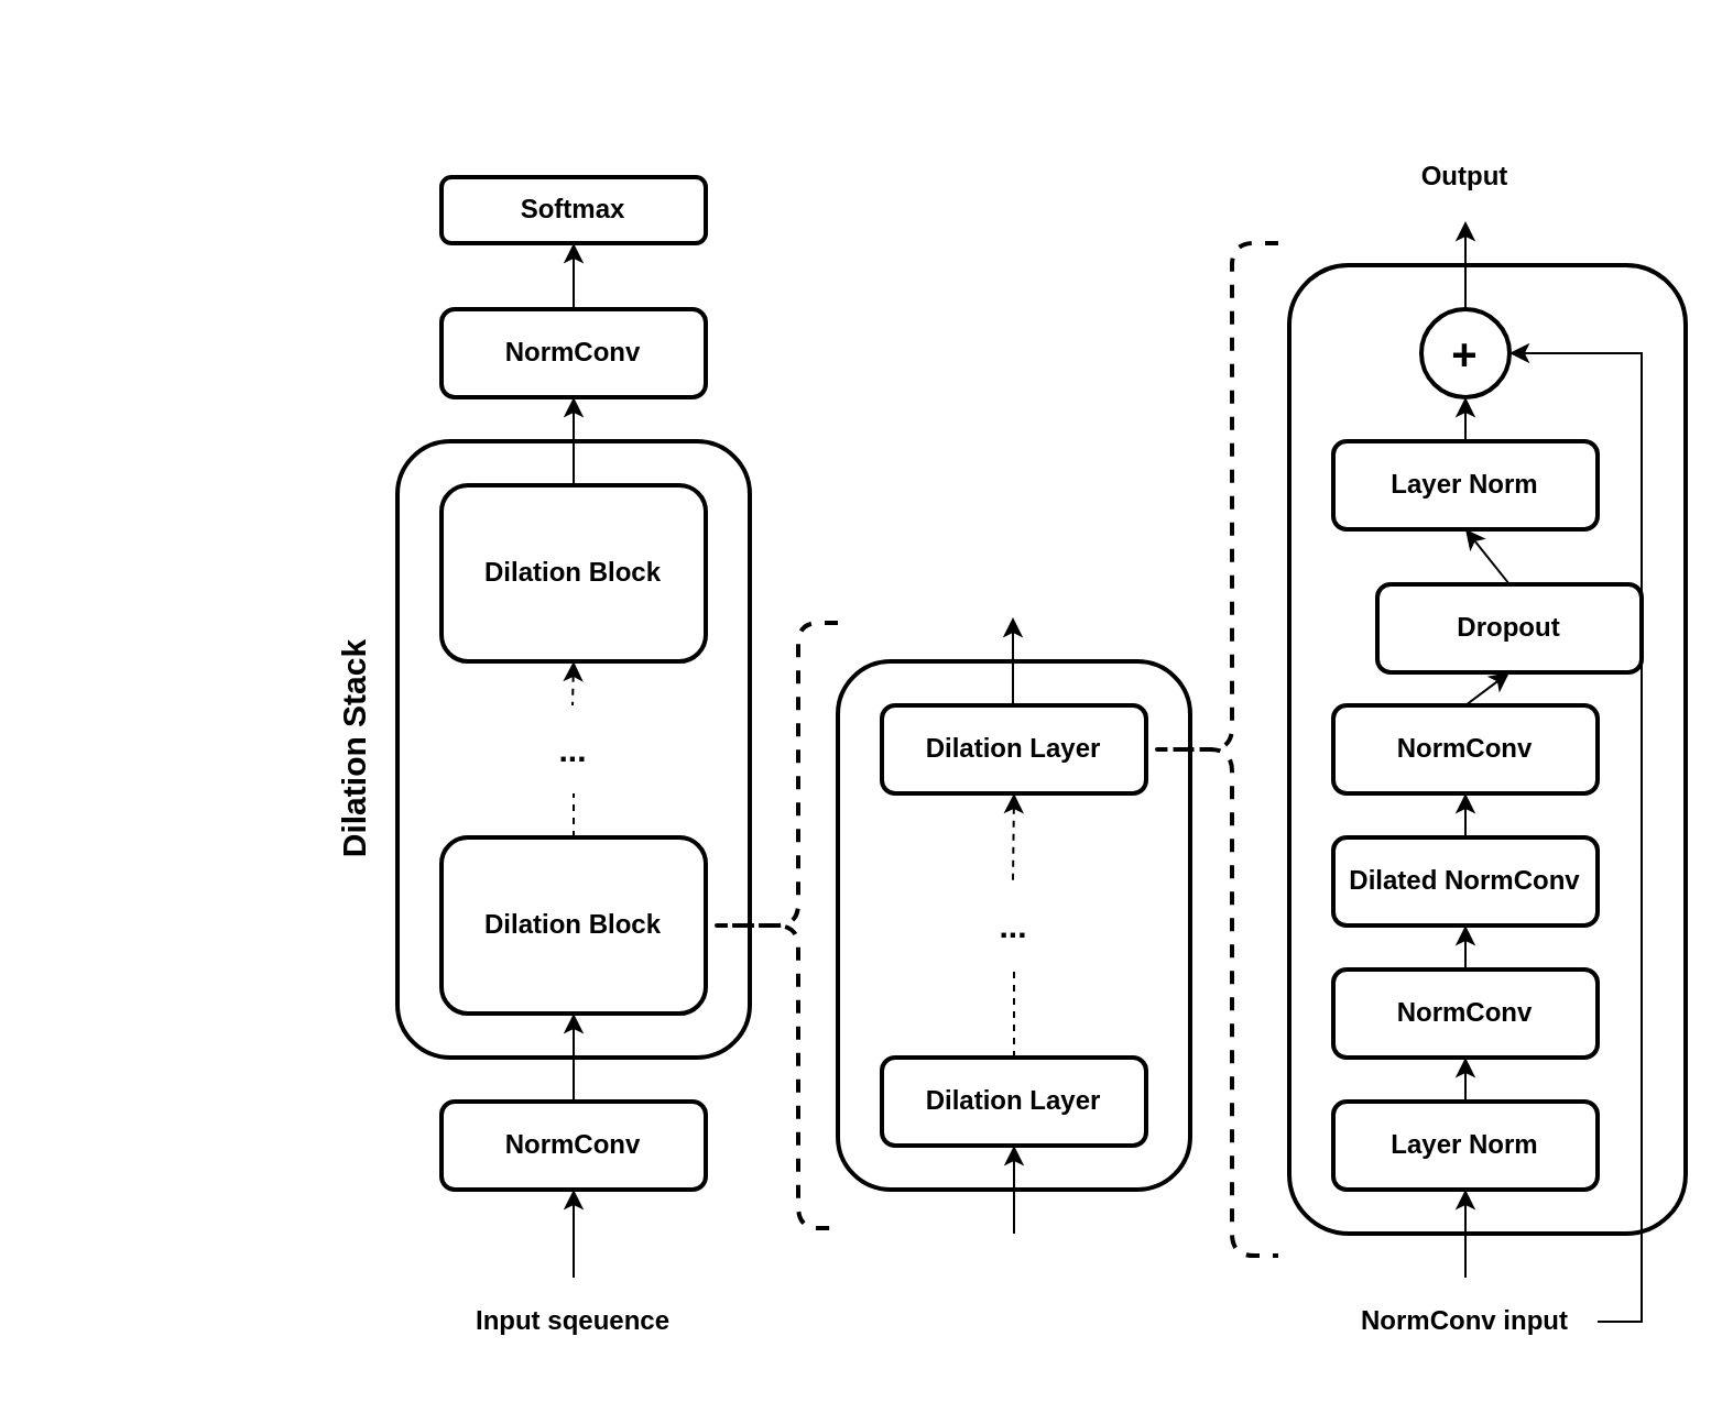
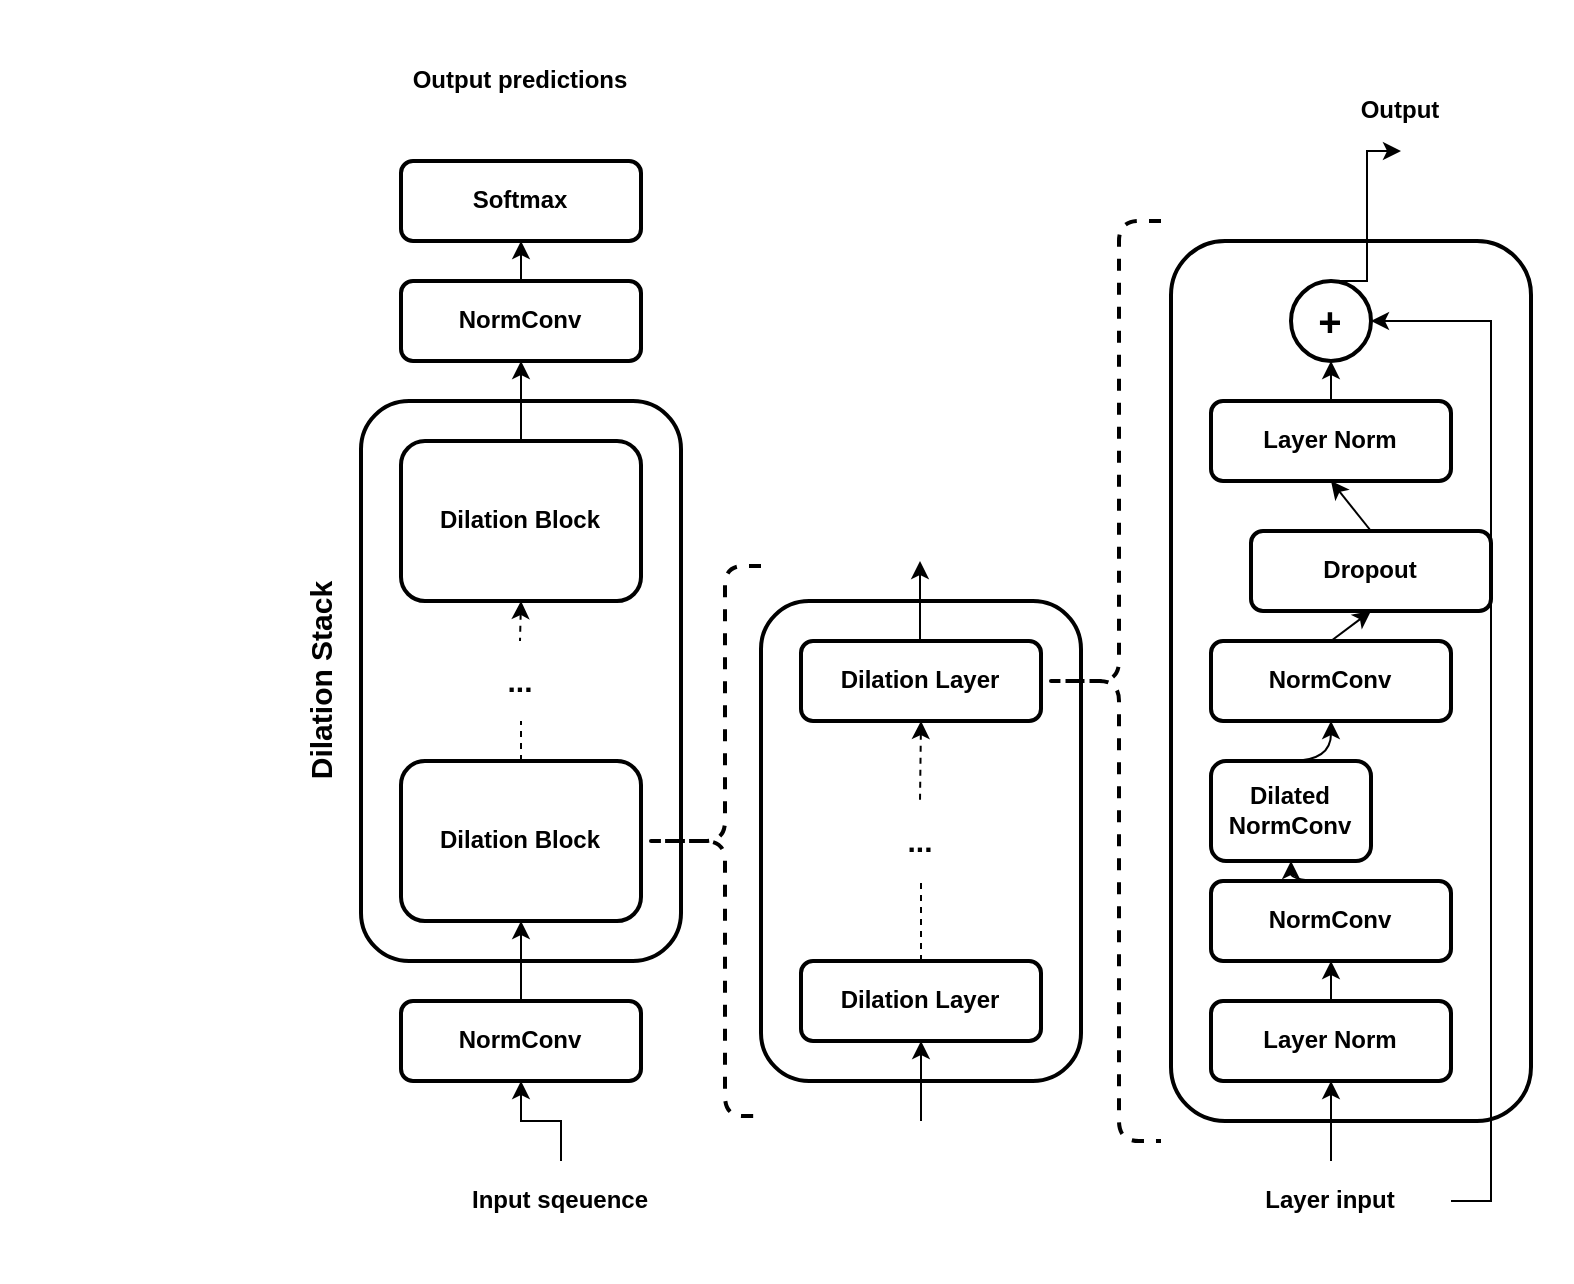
  <mxCell id="0" />
  <mxCell id="1" parent="0" />
  <mxCell id="2" style="edgeStyle=orthogonalEdgeStyle;rounded=0;orthogonalLoop=1;jettySize=auto;html=1;exitX=0.5;exitY=0;exitDx=0;exitDy=0;entryX=0.5;entryY=1;entryDx=0;entryDy=0;" edge="1" parent="1" source="3" target="5"><mxGeometry relative="1" as="geometry" /></mxCell>
- <mxCell id="3" value="&lt;b&gt;Input sqeuence&lt;/b&gt;" style="text;html=1;strokeColor=none;fillColor=none;align=center;verticalAlign=middle;whiteSpace=wrap;rounded=0;" vertex="1" parent="1"><mxGeometry x="200" y="580" width="120" height="40" as="geometry" /></mxCell>
+ <mxCell id="3" value="&lt;b&gt;Input sqeuence&lt;/b&gt;" style="text;html=1;strokeColor=none;fillColor=none;align=center;verticalAlign=middle;whiteSpace=wrap;rounded=0;" vertex="1" parent="1"><mxGeometry x="220" y="580" width="120" height="40" as="geometry" /></mxCell>
  <mxCell id="4" style="edgeStyle=orthogonalEdgeStyle;rounded=0;orthogonalLoop=1;jettySize=auto;html=1;exitX=0.5;exitY=0;exitDx=0;exitDy=0;entryX=0.5;entryY=1;entryDx=0;entryDy=0;" edge="1" parent="1" source="5" target="6"><mxGeometry relative="1" as="geometry" /></mxCell>
  <mxCell id="5" value="&lt;b&gt;NormConv&lt;/b&gt;" style="rounded=1;whiteSpace=wrap;html=1;strokeWidth=2;fillColor=none;" vertex="1" parent="1"><mxGeometry x="200" y="500" width="120" height="40" as="geometry" /></mxCell>
  <mxCell id="6" value="&lt;b&gt;Dilation Block&lt;/b&gt;" style="rounded=1;whiteSpace=wrap;html=1;strokeWidth=2;fillColor=none;" vertex="1" parent="1"><mxGeometry x="200" y="380" width="120" height="80" as="geometry" /></mxCell>
  <mxCell id="7" value="" style="endArrow=none;dashed=1;html=1;exitX=0.5;exitY=0;exitDx=0;exitDy=0;" edge="1" parent="1" source="6"><mxGeometry width="50" height="50" relative="1" as="geometry"><mxPoint x="320" y="460" as="sourcePoint" /><mxPoint x="260" y="360" as="targetPoint" /></mxGeometry></mxCell>
  <mxCell id="8" value="" style="endArrow=none;dashed=1;html=1;startArrow=classic;startFill=1;" edge="1" parent="1"><mxGeometry width="50" height="50" relative="1" as="geometry"><mxPoint x="260" y="300" as="sourcePoint" /><mxPoint x="259.5" y="320" as="targetPoint" /></mxGeometry></mxCell>
  <mxCell id="9" style="edgeStyle=orthogonalEdgeStyle;rounded=0;orthogonalLoop=1;jettySize=auto;html=1;exitX=0.5;exitY=0;exitDx=0;exitDy=0;entryX=0.5;entryY=1;entryDx=0;entryDy=0;startArrow=none;startFill=0;strokeWidth=1;" edge="1" parent="1" source="10" target="13"><mxGeometry relative="1" as="geometry" /></mxCell>
  <mxCell id="10" value="&lt;b&gt;Dilation Block&lt;/b&gt;" style="rounded=1;whiteSpace=wrap;html=1;strokeWidth=2;fillColor=none;" vertex="1" parent="1"><mxGeometry x="200" y="220" width="120" height="80" as="geometry" /></mxCell>
  <mxCell id="11" value="&lt;b&gt;&lt;font style=&quot;font-size: 15px&quot;&gt;...&lt;/font&gt;&lt;/b&gt;" style="text;html=1;strokeColor=none;fillColor=none;align=center;verticalAlign=middle;whiteSpace=wrap;rounded=0;" vertex="1" parent="1"><mxGeometry x="200" y="320" width="120" height="40" as="geometry" /></mxCell>
  <mxCell id="12" style="edgeStyle=elbowEdgeStyle;rounded=0;orthogonalLoop=1;jettySize=auto;html=1;exitX=0.5;exitY=0;exitDx=0;exitDy=0;entryX=0.5;entryY=1;entryDx=0;entryDy=0;startArrow=none;startFill=0;strokeWidth=1;" edge="1" parent="1" source="13" target="14"><mxGeometry relative="1" as="geometry" /></mxCell>
  <mxCell id="13" value="&lt;b&gt;NormConv&lt;/b&gt;" style="rounded=1;whiteSpace=wrap;html=1;strokeWidth=2;fillColor=none;" vertex="1" parent="1"><mxGeometry x="200" y="140" width="120" height="40" as="geometry" /></mxCell>
- <mxCell id="14" value="&lt;b&gt;Softmax&lt;/b&gt;" style="rounded=1;whiteSpace=wrap;html=1;strokeWidth=2;fillColor=none;" vertex="1" parent="1"><mxGeometry x="200" y="80" width="120" height="30" as="geometry" /></mxCell>
+ <mxCell id="14" value="&lt;b&gt;Softmax&lt;/b&gt;" style="rounded=1;whiteSpace=wrap;html=1;strokeWidth=2;fillColor=none;" vertex="1" parent="1"><mxGeometry x="200" y="80" width="120" height="40" as="geometry" /></mxCell>
  <mxCell id="15" value="&lt;b&gt;Dilation Layer&lt;/b&gt;" style="rounded=1;whiteSpace=wrap;html=1;strokeWidth=2;fillColor=none;" vertex="1" parent="1"><mxGeometry x="400" y="480" width="120" height="40" as="geometry" /></mxCell>
  <mxCell id="16" value="" style="endArrow=none;dashed=1;html=1;strokeWidth=1;exitX=0.5;exitY=0;exitDx=0;exitDy=0;" edge="1" parent="1" source="15"><mxGeometry width="50" height="50" relative="1" as="geometry"><mxPoint x="320" y="480" as="sourcePoint" /><mxPoint x="460" y="440" as="targetPoint" /></mxGeometry></mxCell>
  <mxCell id="17" value="&lt;b&gt;&lt;font style=&quot;font-size: 15px&quot;&gt;...&lt;/font&gt;&lt;/b&gt;" style="text;html=1;strokeColor=none;fillColor=none;align=center;verticalAlign=middle;whiteSpace=wrap;rounded=0;" vertex="1" parent="1"><mxGeometry x="400" y="400" width="120" height="40" as="geometry" /></mxCell>
  <mxCell id="18" value="" style="endArrow=none;dashed=1;html=1;startArrow=classic;startFill=1;exitX=0.5;exitY=1;exitDx=0;exitDy=0;" edge="1" parent="1" source="19"><mxGeometry width="50" height="50" relative="1" as="geometry"><mxPoint x="459.5" y="360" as="sourcePoint" /><mxPoint x="459.5" y="400" as="targetPoint" /></mxGeometry></mxCell>
  <mxCell id="19" value="&lt;b&gt;Dilation Layer&lt;/b&gt;" style="rounded=1;whiteSpace=wrap;html=1;strokeWidth=2;fillColor=none;" vertex="1" parent="1"><mxGeometry x="400" y="320" width="120" height="40" as="geometry" /></mxCell>
  <mxCell id="20" value="" style="rounded=1;whiteSpace=wrap;html=1;strokeWidth=2;fillColor=none;" vertex="1" parent="1"><mxGeometry x="380" y="300" width="160" height="240" as="geometry" /></mxCell>
  <mxCell id="21" value="" style="endArrow=classic;html=1;strokeWidth=1;entryX=0.5;entryY=1;entryDx=0;entryDy=0;" edge="1" parent="1" target="15"><mxGeometry width="50" height="50" relative="1" as="geometry"><mxPoint x="460" y="560" as="sourcePoint" /><mxPoint x="470" y="580" as="targetPoint" /></mxGeometry></mxCell>
  <mxCell id="22" value="" style="endArrow=classic;html=1;strokeWidth=1;entryX=0.5;entryY=1;entryDx=0;entryDy=0;" edge="1" parent="1"><mxGeometry width="50" height="50" relative="1" as="geometry"><mxPoint x="459.5" y="320" as="sourcePoint" /><mxPoint x="459.5" y="280" as="targetPoint" /></mxGeometry></mxCell>
  <mxCell id="23" value="" style="rounded=1;whiteSpace=wrap;html=1;strokeWidth=2;fillColor=none;" vertex="1" parent="1"><mxGeometry x="585" y="120" width="180" height="440" as="geometry" /></mxCell>
  <mxCell id="24" style="edgeStyle=orthogonalEdgeStyle;curved=1;rounded=0;orthogonalLoop=1;jettySize=auto;html=1;exitX=0.5;exitY=0;exitDx=0;exitDy=0;entryX=0.5;entryY=1;entryDx=0;entryDy=0;startArrow=none;startFill=0;strokeWidth=1;" edge="1" parent="1" source="25" target="27"><mxGeometry relative="1" as="geometry" /></mxCell>
  <mxCell id="25" value="&lt;b&gt;Layer Norm&lt;/b&gt;" style="rounded=1;whiteSpace=wrap;html=1;strokeWidth=2;fillColor=none;" vertex="1" parent="1"><mxGeometry x="605" y="500" width="120" height="40" as="geometry" /></mxCell>
  <mxCell id="26" style="edgeStyle=orthogonalEdgeStyle;curved=1;rounded=0;orthogonalLoop=1;jettySize=auto;html=1;exitX=0.5;exitY=0;exitDx=0;exitDy=0;entryX=0.5;entryY=1;entryDx=0;entryDy=0;startArrow=none;startFill=0;strokeWidth=1;" edge="1" parent="1" source="27" target="29"><mxGeometry relative="1" as="geometry" /></mxCell>
  <mxCell id="27" value="&lt;b&gt;NormConv&lt;/b&gt;" style="rounded=1;whiteSpace=wrap;html=1;strokeWidth=2;fillColor=none;" vertex="1" parent="1"><mxGeometry x="605" y="440" width="120" height="40" as="geometry" /></mxCell>
  <mxCell id="28" style="edgeStyle=orthogonalEdgeStyle;curved=1;rounded=0;orthogonalLoop=1;jettySize=auto;html=1;exitX=0.5;exitY=0;exitDx=0;exitDy=0;entryX=0.5;entryY=1;entryDx=0;entryDy=0;startArrow=none;startFill=0;strokeWidth=1;" edge="1" parent="1" source="29" target="31"><mxGeometry relative="1" as="geometry" /></mxCell>
- <mxCell id="29" value="&lt;b&gt;Dilated NormConv&lt;/b&gt;" style="rounded=1;whiteSpace=wrap;html=1;strokeWidth=2;fillColor=none;" vertex="1" parent="1"><mxGeometry x="605" y="380" width="120" height="40" as="geometry" /></mxCell>
+ <mxCell id="29" value="&lt;b&gt;Dilated NormConv&lt;/b&gt;" style="rounded=1;whiteSpace=wrap;html=1;strokeWidth=2;fillColor=none;" vertex="1" parent="1"><mxGeometry x="605" y="380" width="80" height="50" as="geometry" /></mxCell>
  <mxCell id="30" style="edgeStyle=none;rounded=0;orthogonalLoop=1;jettySize=auto;html=1;exitX=0.5;exitY=0;exitDx=0;exitDy=0;entryX=0.5;entryY=1;entryDx=0;entryDy=0;startArrow=none;startFill=0;strokeWidth=1;" edge="1" parent="1" source="31" target="41"><mxGeometry relative="1" as="geometry" /></mxCell>
  <mxCell id="31" value="&lt;b&gt;NormConv&lt;/b&gt;" style="rounded=1;whiteSpace=wrap;html=1;strokeWidth=2;fillColor=none;" vertex="1" parent="1"><mxGeometry x="605" y="320" width="120" height="40" as="geometry" /></mxCell>
  <mxCell id="32" style="edgeStyle=elbowEdgeStyle;rounded=0;orthogonalLoop=1;jettySize=auto;html=1;exitX=0.5;exitY=0;exitDx=0;exitDy=0;entryX=0.5;entryY=1;entryDx=0;entryDy=0;startArrow=none;startFill=0;strokeWidth=1;" edge="1" parent="1" source="33" target="39"><mxGeometry relative="1" as="geometry" /></mxCell>
  <mxCell id="33" value="&lt;b&gt;Layer Norm&lt;/b&gt;" style="rounded=1;whiteSpace=wrap;html=1;strokeWidth=2;fillColor=none;" vertex="1" parent="1"><mxGeometry x="605" y="200" width="120" height="40" as="geometry" /></mxCell>
  <mxCell id="34" style="edgeStyle=none;rounded=0;orthogonalLoop=1;jettySize=auto;html=1;exitX=0.5;exitY=0;exitDx=0;exitDy=0;entryX=0.5;entryY=1;entryDx=0;entryDy=0;startArrow=none;startFill=0;strokeWidth=1;" edge="1" parent="1" source="36" target="25"><mxGeometry relative="1" as="geometry" /></mxCell>
  <mxCell id="35" style="edgeStyle=elbowEdgeStyle;rounded=0;orthogonalLoop=1;jettySize=auto;html=1;exitX=1;exitY=0.5;exitDx=0;exitDy=0;entryX=1;entryY=0.5;entryDx=0;entryDy=0;startArrow=none;startFill=0;strokeWidth=1;" edge="1" parent="1" source="36" target="39"><mxGeometry relative="1" as="geometry"><Array as="points"><mxPoint x="745" y="390" /></Array></mxGeometry></mxCell>
- <mxCell id="36" value="&lt;b&gt;NormConv input&lt;/b&gt;" style="text;html=1;strokeColor=none;fillColor=none;align=center;verticalAlign=middle;whiteSpace=wrap;rounded=0;" vertex="1" parent="1"><mxGeometry x="605" y="580" width="120" height="40" as="geometry" /></mxCell>
- <mxCell id="37" value="&lt;b&gt;Output&lt;/b&gt;" style="text;html=1;strokeColor=none;fillColor=none;align=center;verticalAlign=middle;whiteSpace=wrap;rounded=0;" vertex="1" parent="1"><mxGeometry x="605" y="60" width="120" height="40" as="geometry" /></mxCell>
+ <mxCell id="36" value="&lt;b&gt;Layer input&lt;/b&gt;" style="text;html=1;strokeColor=none;fillColor=none;align=center;verticalAlign=middle;whiteSpace=wrap;rounded=0;" vertex="1" parent="1"><mxGeometry x="605" y="580" width="120" height="40" as="geometry" /></mxCell>
+ <mxCell id="37" value="&lt;b&gt;Output&lt;/b&gt;" style="text;html=1;strokeColor=none;fillColor=none;align=center;verticalAlign=middle;whiteSpace=wrap;rounded=0;" vertex="1" parent="1"><mxGeometry x="640" y="35" width="120" height="40" as="geometry" /></mxCell>
  <mxCell id="38" style="edgeStyle=elbowEdgeStyle;rounded=0;orthogonalLoop=1;jettySize=auto;html=1;exitX=0.5;exitY=0;exitDx=0;exitDy=0;entryX=0.5;entryY=1;entryDx=0;entryDy=0;startArrow=none;startFill=0;strokeWidth=1;" edge="1" parent="1" source="39" target="37"><mxGeometry relative="1" as="geometry" /></mxCell>
  <mxCell id="39" value="&lt;b&gt;&lt;font style=&quot;font-size: 20px&quot;&gt;+&lt;/font&gt;&lt;/b&gt;" style="ellipse;whiteSpace=wrap;html=1;aspect=fixed;strokeWidth=2;fillColor=none;" vertex="1" parent="1"><mxGeometry x="645" y="140" width="40" height="40" as="geometry" /></mxCell>
  <mxCell id="40" style="edgeStyle=none;rounded=0;orthogonalLoop=1;jettySize=auto;html=1;exitX=0.5;exitY=0;exitDx=0;exitDy=0;entryX=0.5;entryY=1;entryDx=0;entryDy=0;startArrow=none;startFill=0;strokeWidth=1;" edge="1" parent="1" source="41" target="33"><mxGeometry relative="1" as="geometry" /></mxCell>
  <mxCell id="41" value="&lt;b&gt;Dropout&lt;br&gt;&lt;/b&gt;" style="rounded=1;whiteSpace=wrap;html=1;strokeWidth=2;fillColor=none;" vertex="1" parent="1"><mxGeometry x="625" y="265" width="120" height="40" as="geometry" /></mxCell>
  <mxCell id="42" value="" style="shape=curlyBracket;whiteSpace=wrap;html=1;rounded=1;strokeWidth=2;fillColor=none;dashed=1;size=0.65;" vertex="1" parent="1"><mxGeometry x="520" y="110" width="60" height="460" as="geometry" /></mxCell>
  <mxCell id="43" value="" style="shape=curlyBracket;whiteSpace=wrap;html=1;rounded=1;dashed=1;strokeWidth=2;fillColor=none;size=0.7;" vertex="1" parent="1"><mxGeometry x="320" y="282.5" width="60" height="275" as="geometry" /></mxCell>
+ <mxCell id="44" value="&lt;b&gt;Output predictions&lt;/b&gt;" style="text;html=1;strokeColor=none;fillColor=none;align=center;verticalAlign=middle;whiteSpace=wrap;rounded=0;dashed=1;" vertex="1" parent="1"><mxGeometry x="200" y="20" width="120" height="40" as="geometry" /></mxCell>
  <mxCell id="45" value="" style="rounded=1;whiteSpace=wrap;html=1;strokeWidth=2;fillColor=none;" vertex="1" parent="1"><mxGeometry x="180" y="200" width="160" height="280" as="geometry" /></mxCell>
  <mxCell id="46" value="&lt;b&gt;&lt;font style=&quot;font-size: 15px&quot;&gt;Dilation Stack&lt;/font&gt;&lt;/b&gt;" style="text;html=1;strokeColor=none;fillColor=none;align=center;verticalAlign=middle;whiteSpace=wrap;rounded=0;rotation=-90;" vertex="1" parent="1"><mxGeometry x="20" y="320" width="280" height="40" as="geometry" /></mxCell>
